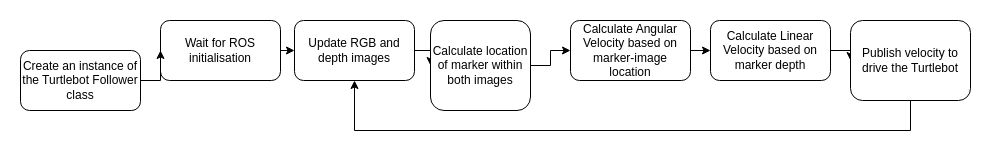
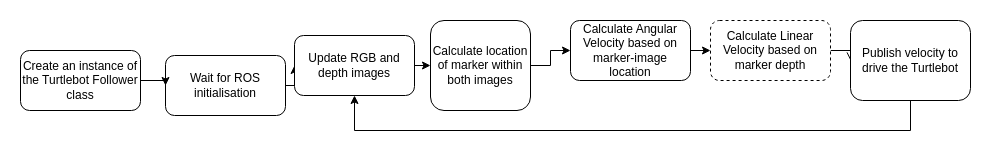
  <mxCell id="0" />
  <mxCell id="1" parent="0" />
  <mxCell id="2" style="edgeStyle=orthogonalEdgeStyle;rounded=0;orthogonalLoop=1;jettySize=auto;html=1;exitX=1;exitY=0.5;exitDx=0;exitDy=0;entryX=0;entryY=0.5;entryDx=0;entryDy=0;" edge="1" parent="1" source="3" target="7"><mxGeometry relative="1" as="geometry" /></mxCell>
- <mxCell id="3" value="Wait for ROS initialisation" style="rounded=1;whiteSpace=wrap;html=1;" vertex="1" parent="1"><mxGeometry x="160" y="20" width="120" height="60" as="geometry" /></mxCell>
+ <mxCell id="3" value="Wait for ROS initialisation" style="rounded=1;whiteSpace=wrap;html=1;" vertex="1" parent="1"><mxGeometry x="165" y="55" width="120" height="60" as="geometry" /></mxCell>
  <mxCell id="4" style="edgeStyle=orthogonalEdgeStyle;rounded=0;orthogonalLoop=1;jettySize=auto;html=1;exitX=1;exitY=0.5;exitDx=0;exitDy=0;entryX=0;entryY=0.5;entryDx=0;entryDy=0;" edge="1" parent="1" source="5" target="3"><mxGeometry relative="1" as="geometry" /></mxCell>
  <mxCell id="5" value="Create an instance of the Turtlebot Follower class" style="rounded=1;whiteSpace=wrap;html=1;" vertex="1" parent="1"><mxGeometry x="20" y="50" width="120" height="60" as="geometry" /></mxCell>
  <mxCell id="6" style="edgeStyle=orthogonalEdgeStyle;rounded=0;orthogonalLoop=1;jettySize=auto;html=1;exitX=1;exitY=0.5;exitDx=0;exitDy=0;entryX=0;entryY=0.5;entryDx=0;entryDy=0;" edge="1" parent="1" source="7" target="9"><mxGeometry relative="1" as="geometry" /></mxCell>
- <mxCell id="7" value="Update RGB and depth images" style="rounded=1;whiteSpace=wrap;html=1;" vertex="1" parent="1"><mxGeometry x="294" y="20" width="120" height="60" as="geometry" /></mxCell>
+ <mxCell id="7" value="Update RGB and depth images" style="rounded=1;whiteSpace=wrap;html=1;" vertex="1" parent="1"><mxGeometry x="294" y="35" width="120" height="60" as="geometry" /></mxCell>
  <mxCell id="8" style="edgeStyle=orthogonalEdgeStyle;rounded=0;orthogonalLoop=1;jettySize=auto;html=1;exitX=1;exitY=0.5;exitDx=0;exitDy=0;entryX=0;entryY=0.5;entryDx=0;entryDy=0;" edge="1" parent="1" source="9" target="11"><mxGeometry relative="1" as="geometry" /></mxCell>
  <mxCell id="9" value="Calculate location of marker within both images" style="rounded=1;whiteSpace=wrap;html=1;" vertex="1" parent="1"><mxGeometry x="430" y="20" width="100" height="90" as="geometry" /></mxCell>
  <mxCell id="10" style="edgeStyle=orthogonalEdgeStyle;rounded=0;orthogonalLoop=1;jettySize=auto;html=1;exitX=1;exitY=0.5;exitDx=0;exitDy=0;entryX=0;entryY=0.5;entryDx=0;entryDy=0;" edge="1" parent="1" source="11" target="13"><mxGeometry relative="1" as="geometry" /></mxCell>
  <mxCell id="11" value="Calculate Angular Velocity based on marker-image location" style="rounded=1;whiteSpace=wrap;html=1;" vertex="1" parent="1"><mxGeometry x="570" y="20" width="120" height="60" as="geometry" /></mxCell>
- <mxCell id="12" style="edgeStyle=orthogonalEdgeStyle;rounded=0;orthogonalLoop=1;jettySize=auto;html=1;exitX=1;exitY=0.5;exitDx=0;exitDy=0;entryX=0;entryY=0.5;entryDx=0;entryDy=0;" edge="1" parent="1" source="13" target="15"><mxGeometry relative="1" as="geometry" /></mxCell>
- <mxCell id="13" value="Calculate Linear Velocity based on marker depth" style="rounded=1;whiteSpace=wrap;html=1;" vertex="1" parent="1"><mxGeometry x="710" y="20" width="120" height="60" as="geometry" /></mxCell>
+ <mxCell id="12" style="edgeStyle=orthogonalEdgeStyle;rounded=0;orthogonalLoop=1;jettySize=auto;html=1;exitX=1;exitY=0.5;exitDx=0;exitDy=0;entryX=0;entryY=0.5;entryDx=0;entryDy=0;endArrow=open;" edge="1" parent="1" source="13" target="15"><mxGeometry relative="1" as="geometry" /></mxCell>
+ <mxCell id="13" value="Calculate Linear Velocity based on marker depth" style="rounded=1;whiteSpace=wrap;html=1;dashed=1;" vertex="1" parent="1"><mxGeometry x="710" y="20" width="120" height="60" as="geometry" /></mxCell>
  <mxCell id="14" style="edgeStyle=orthogonalEdgeStyle;rounded=0;orthogonalLoop=1;jettySize=auto;html=1;exitX=0.5;exitY=1;exitDx=0;exitDy=0;entryX=0.5;entryY=1;entryDx=0;entryDy=0;" edge="1" parent="1" source="15" target="7"><mxGeometry relative="1" as="geometry"><Array as="points"><mxPoint x="910" y="130" /><mxPoint x="354" y="130" /></Array></mxGeometry></mxCell>
  <mxCell id="15" value="Publish velocity to drive the Turtlebot" style="rounded=1;whiteSpace=wrap;html=1;" vertex="1" parent="1"><mxGeometry x="850" y="20" width="120" height="80" as="geometry" /></mxCell>
